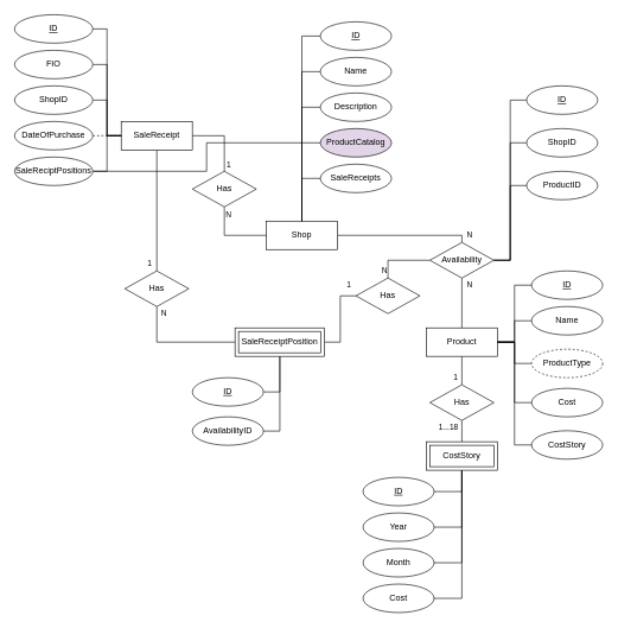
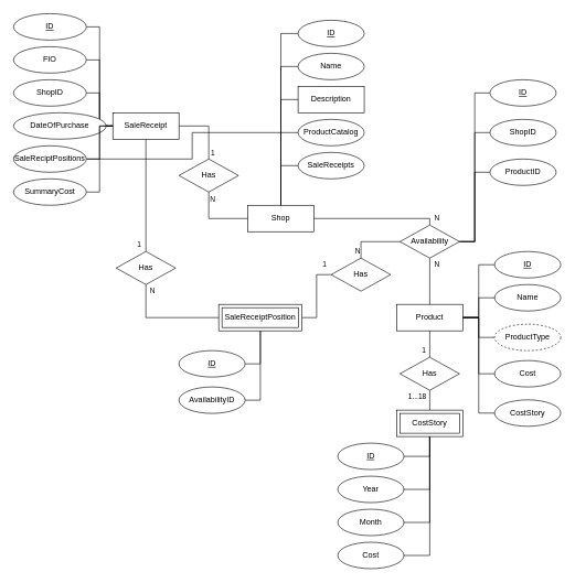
  <mxCell id="0" />
  <mxCell id="1" parent="0" />
  <mxCell id="2" value="1" style="edgeStyle=orthogonalEdgeStyle;rounded=0;orthogonalLoop=1;jettySize=auto;html=1;exitX=0.5;exitY=1;exitDx=0;exitDy=0;entryX=0.5;entryY=0;entryDx=0;entryDy=0;endArrow=none;endFill=0;" edge="1" parent="1" source="5" target="33"><mxGeometry x="0.882" y="-10" relative="1" as="geometry"><mxPoint as="offset" /></mxGeometry></mxCell>
  <mxCell id="3" style="edgeStyle=orthogonalEdgeStyle;rounded=0;orthogonalLoop=1;jettySize=auto;html=1;exitX=1;exitY=0.5;exitDx=0;exitDy=0;entryX=0.5;entryY=0;entryDx=0;entryDy=0;endArrow=none;endFill=0;" edge="1" parent="1" source="5" target="36"><mxGeometry relative="1" as="geometry" /></mxCell>
  <mxCell id="4" value="1" style="edgeLabel;html=1;align=center;verticalAlign=middle;resizable=0;points=[];" vertex="1" connectable="0" parent="3"><mxGeometry x="0.263" y="2" relative="1" as="geometry"><mxPoint x="3" y="25" as="offset" /></mxGeometry></mxCell>
  <mxCell id="5" value="SaleReceipt" style="whiteSpace=wrap;html=1;align=center;" vertex="1" parent="1"><mxGeometry x="170" y="170" width="100" height="40" as="geometry" /></mxCell>
  <mxCell id="6" value="N" style="edgeStyle=orthogonalEdgeStyle;rounded=0;orthogonalLoop=1;jettySize=auto;html=1;exitX=1;exitY=0.5;exitDx=0;exitDy=0;entryX=0.5;entryY=0;entryDx=0;entryDy=0;endArrow=none;endFill=0;" edge="1" parent="1" source="7" target="73"><mxGeometry x="0.897" y="11" relative="1" as="geometry"><mxPoint x="649" y="350" as="targetPoint" /><Array as="points"><mxPoint x="649" y="330" /></Array><mxPoint as="offset" /></mxGeometry></mxCell>
  <mxCell id="7" value="Shop" style="whiteSpace=wrap;html=1;align=center;" vertex="1" parent="1"><mxGeometry x="374" y="310" width="100" height="40" as="geometry" /></mxCell>
  <mxCell id="8" value="1" style="edgeStyle=orthogonalEdgeStyle;rounded=0;orthogonalLoop=1;jettySize=auto;html=1;exitX=0.5;exitY=1;exitDx=0;exitDy=0;entryX=0.5;entryY=0;entryDx=0;entryDy=0;endArrow=none;endFill=0;" edge="1" parent="1" source="9" target="49"><mxGeometry x="0.5" y="-9" relative="1" as="geometry"><mxPoint as="offset" /></mxGeometry></mxCell>
  <mxCell id="9" value="Product" style="whiteSpace=wrap;html=1;align=center;" vertex="1" parent="1"><mxGeometry x="599" y="460" width="100" height="40" as="geometry" /></mxCell>
  <mxCell id="10" style="edgeStyle=orthogonalEdgeStyle;rounded=0;orthogonalLoop=1;jettySize=auto;html=1;exitX=0;exitY=0.5;exitDx=0;exitDy=0;entryX=0.5;entryY=0;entryDx=0;entryDy=0;endArrow=none;endFill=0;" edge="1" parent="1" source="11" target="7"><mxGeometry relative="1" as="geometry" /></mxCell>
  <mxCell id="11" value="ID" style="ellipse;whiteSpace=wrap;html=1;align=center;fontStyle=4;" vertex="1" parent="1"><mxGeometry x="450" y="30" width="100" height="40" as="geometry" /></mxCell>
  <mxCell id="12" style="edgeStyle=orthogonalEdgeStyle;rounded=0;orthogonalLoop=1;jettySize=auto;html=1;exitX=0;exitY=0.5;exitDx=0;exitDy=0;entryX=0.5;entryY=0;entryDx=0;entryDy=0;endArrow=none;endFill=0;" edge="1" parent="1" source="13" target="7"><mxGeometry relative="1" as="geometry" /></mxCell>
  <mxCell id="13" value="Name" style="ellipse;whiteSpace=wrap;html=1;align=center;" vertex="1" parent="1"><mxGeometry x="450" y="80" width="100" height="40" as="geometry" /></mxCell>
  <mxCell id="14" style="edgeStyle=orthogonalEdgeStyle;rounded=0;orthogonalLoop=1;jettySize=auto;html=1;exitX=0;exitY=0.5;exitDx=0;exitDy=0;endArrow=none;endFill=0;entryX=0.5;entryY=0;entryDx=0;entryDy=0;" edge="1" parent="1" source="15" target="7"><mxGeometry relative="1" as="geometry"><mxPoint x="430" y="290" as="targetPoint" /></mxGeometry></mxCell>
- <mxCell id="15" value="Description" style="ellipse;whiteSpace=wrap;html=1;align=center;" vertex="1" parent="1"><mxGeometry x="450" y="130" width="100" height="40" as="geometry" /></mxCell>
+ <mxCell id="15" value="Description" style="whiteSpace=wrap;html=1;align=center;rounded=0;" vertex="1" parent="1"><mxGeometry x="450" y="130" width="100" height="40" as="geometry" /></mxCell>
  <mxCell id="16" style="edgeStyle=orthogonalEdgeStyle;rounded=0;orthogonalLoop=1;jettySize=auto;html=1;exitX=0;exitY=0.5;exitDx=0;exitDy=0;endArrow=none;endFill=0;" edge="1" parent="1" source="17" target="29"><mxGeometry relative="1" as="geometry" /></mxCell>
- <mxCell id="17" value="ProductCatalog" style="ellipse;whiteSpace=wrap;html=1;align=center;fillColor=#e1d5e7;" vertex="1" parent="1"><mxGeometry x="450" y="180" width="100" height="40" as="geometry" /></mxCell>
+ <mxCell id="17" value="ProductCatalog" style="ellipse;whiteSpace=wrap;html=1;align=center;" vertex="1" parent="1"><mxGeometry x="450" y="180" width="100" height="40" as="geometry" /></mxCell>
  <mxCell id="18" style="edgeStyle=orthogonalEdgeStyle;rounded=0;orthogonalLoop=1;jettySize=auto;html=1;exitX=0;exitY=0.5;exitDx=0;exitDy=0;entryX=0.5;entryY=0;entryDx=0;entryDy=0;endArrow=none;endFill=0;" edge="1" parent="1" source="19" target="7"><mxGeometry relative="1" as="geometry" /></mxCell>
  <mxCell id="19" value="SaleReceipts" style="ellipse;whiteSpace=wrap;html=1;align=center;" vertex="1" parent="1"><mxGeometry x="450" y="230" width="100" height="40" as="geometry" /></mxCell>
  <mxCell id="20" style="edgeStyle=orthogonalEdgeStyle;rounded=0;orthogonalLoop=1;jettySize=auto;html=1;exitX=1;exitY=0.5;exitDx=0;exitDy=0;entryX=0;entryY=0.5;entryDx=0;entryDy=0;endArrow=none;endFill=0;" edge="1" parent="1" source="21" target="5"><mxGeometry relative="1" as="geometry" /></mxCell>
  <mxCell id="21" value="ID" style="ellipse;whiteSpace=wrap;html=1;align=center;fontStyle=4;" vertex="1" parent="1"><mxGeometry width="110" height="40" as="geometry" x="20" y="20" /></mxCell>
  <mxCell id="22" style="edgeStyle=orthogonalEdgeStyle;rounded=0;orthogonalLoop=1;jettySize=auto;html=1;exitX=1;exitY=0.5;exitDx=0;exitDy=0;entryX=0;entryY=0.5;entryDx=0;entryDy=0;endArrow=none;endFill=0;" edge="1" parent="1" source="23" target="5"><mxGeometry relative="1" as="geometry" /></mxCell>
  <mxCell id="23" value="FIO" style="ellipse;whiteSpace=wrap;html=1;align=center;" vertex="1" parent="1"><mxGeometry y="70" width="110" height="40" as="geometry" x="20" /></mxCell>
  <mxCell id="24" style="edgeStyle=orthogonalEdgeStyle;rounded=0;orthogonalLoop=1;jettySize=auto;html=1;exitX=1;exitY=0.5;exitDx=0;exitDy=0;endArrow=none;endFill=0;entryX=0;entryY=0.5;entryDx=0;entryDy=0;" edge="1" parent="1" source="25" target="5"><mxGeometry relative="1" as="geometry"><mxPoint x="160" y="170" as="targetPoint" /></mxGeometry></mxCell>
  <mxCell id="25" value="ShopID" style="ellipse;whiteSpace=wrap;html=1;align=center;" vertex="1" parent="1"><mxGeometry y="120" width="110" height="40" as="geometry" x="20" /></mxCell>
  <mxCell id="26" style="edgeStyle=orthogonalEdgeStyle;rounded=0;orthogonalLoop=1;jettySize=auto;html=1;exitX=1;exitY=0.5;exitDx=0;exitDy=0;entryX=0;entryY=0.5;entryDx=0;entryDy=0;endArrow=none;endFill=0;dashed=1;" edge="1" parent="1" source="27" target="5"><mxGeometry relative="1" as="geometry" /></mxCell>
- <mxCell id="27" value="DateOfPurchase" style="ellipse;whiteSpace=wrap;html=1;align=center;" vertex="1" parent="1"><mxGeometry y="170" width="110" height="40" as="geometry" x="20" /></mxCell>
+ <mxCell id="27" value="DateOfPurchase" style="ellipse;whiteSpace=wrap;html=1;align=center;" vertex="1" parent="1"><mxGeometry x="20" y="170" width="140" height="40" as="geometry" /></mxCell>
  <mxCell id="28" style="edgeStyle=orthogonalEdgeStyle;rounded=0;orthogonalLoop=1;jettySize=auto;html=1;exitX=1;exitY=0.5;exitDx=0;exitDy=0;entryX=0;entryY=0.5;entryDx=0;entryDy=0;endArrow=none;endFill=0;" edge="1" parent="1" source="29" target="5"><mxGeometry relative="1" as="geometry" /></mxCell>
  <mxCell id="29" value="SaleReciptPositions" style="ellipse;whiteSpace=wrap;html=1;align=center;" vertex="1" parent="1"><mxGeometry y="220" width="110" height="40" as="geometry" x="20" /></mxCell>
+ <mxCell id="30" style="edgeStyle=orthogonalEdgeStyle;rounded=0;orthogonalLoop=1;jettySize=auto;html=1;exitX=1;exitY=0.5;exitDx=0;exitDy=0;entryX=0;entryY=0.5;entryDx=0;entryDy=0;endArrow=none;endFill=0;" edge="1" parent="1" source="31" target="5"><mxGeometry relative="1" as="geometry" /></mxCell>
+ <mxCell id="31" value="SummaryCost" style="ellipse;whiteSpace=wrap;html=1;align=center;" vertex="1" parent="1"><mxGeometry y="270" width="110" height="40" as="geometry" x="20" /></mxCell>
  <mxCell id="32" value="N" style="edgeStyle=orthogonalEdgeStyle;rounded=0;orthogonalLoop=1;jettySize=auto;html=1;exitX=0.5;exitY=1;exitDx=0;exitDy=0;entryX=0;entryY=0.5;entryDx=0;entryDy=0;endArrow=none;endFill=0;" edge="1" parent="1" source="33" target="39"><mxGeometry x="-0.875" y="10" relative="1" as="geometry"><mxPoint as="offset" /></mxGeometry></mxCell>
  <mxCell id="33" value="Has" style="shape=rhombus;perimeter=rhombusPerimeter;whiteSpace=wrap;html=1;align=center;" vertex="1" parent="1"><mxGeometry x="175" y="380" width="90" height="50" as="geometry" /></mxCell>
  <mxCell id="34" style="edgeStyle=orthogonalEdgeStyle;rounded=0;orthogonalLoop=1;jettySize=auto;html=1;exitX=0.5;exitY=1;exitDx=0;exitDy=0;entryX=0;entryY=0.5;entryDx=0;entryDy=0;endArrow=none;endFill=0;" edge="1" parent="1" source="36" target="7"><mxGeometry relative="1" as="geometry" /></mxCell>
  <mxCell id="35" value="N" style="edgeLabel;html=1;align=center;verticalAlign=middle;resizable=0;points=[];" vertex="1" connectable="0" parent="34"><mxGeometry x="-0.353" y="3" relative="1" as="geometry"><mxPoint x="2" y="-22" as="offset" /></mxGeometry></mxCell>
  <mxCell id="36" value="Has" style="shape=rhombus;perimeter=rhombusPerimeter;whiteSpace=wrap;html=1;align=center;" vertex="1" parent="1"><mxGeometry x="270" y="240" width="90" height="50" as="geometry" /></mxCell>
  <mxCell id="37" style="edgeStyle=orthogonalEdgeStyle;rounded=0;orthogonalLoop=1;jettySize=auto;html=1;exitX=0.5;exitY=1;exitDx=0;exitDy=0;entryX=1;entryY=0.5;entryDx=0;entryDy=0;endArrow=none;endFill=0;" edge="1" parent="1" source="39" target="68"><mxGeometry relative="1" as="geometry" /></mxCell>
  <mxCell id="38" value="1" style="edgeStyle=orthogonalEdgeStyle;rounded=0;orthogonalLoop=1;jettySize=auto;html=1;exitX=1;exitY=0.5;exitDx=0;exitDy=0;entryX=0;entryY=0.5;entryDx=0;entryDy=0;endArrow=none;endFill=0;" edge="1" parent="1" source="39" target="72"><mxGeometry x="0.817" y="15" relative="1" as="geometry"><mxPoint as="offset" /></mxGeometry></mxCell>
  <mxCell id="39" value="SaleReceiptPosition" style="shape=ext;margin=3;double=1;whiteSpace=wrap;html=1;align=center;" vertex="1" parent="1"><mxGeometry x="330" y="460" width="126" height="40" as="geometry" /></mxCell>
  <mxCell id="40" style="edgeStyle=orthogonalEdgeStyle;rounded=0;orthogonalLoop=1;jettySize=auto;html=1;exitX=1;exitY=0.5;exitDx=0;exitDy=0;entryX=0.5;entryY=1;entryDx=0;entryDy=0;endArrow=none;endFill=0;" edge="1" parent="1" source="41" target="50"><mxGeometry relative="1" as="geometry"><mxPoint x="644" y="650" as="targetPoint" /></mxGeometry></mxCell>
  <mxCell id="41" value="ID" style="ellipse;whiteSpace=wrap;html=1;align=center;fontStyle=4;" vertex="1" parent="1"><mxGeometry x="510" y="670" width="100" height="40" as="geometry" /></mxCell>
  <mxCell id="42" style="edgeStyle=orthogonalEdgeStyle;rounded=0;orthogonalLoop=1;jettySize=auto;html=1;exitX=1;exitY=0.5;exitDx=0;exitDy=0;endArrow=none;endFill=0;entryX=0.5;entryY=1;entryDx=0;entryDy=0;" edge="1" parent="1" source="43" target="50"><mxGeometry relative="1" as="geometry"><mxPoint x="644" y="650" as="targetPoint" /></mxGeometry></mxCell>
  <mxCell id="43" value="Year" style="ellipse;whiteSpace=wrap;html=1;align=center;" vertex="1" parent="1"><mxGeometry x="510" y="720" width="100" height="40" as="geometry" /></mxCell>
  <mxCell id="44" style="edgeStyle=orthogonalEdgeStyle;rounded=0;orthogonalLoop=1;jettySize=auto;html=1;exitX=1;exitY=0.5;exitDx=0;exitDy=0;entryX=0.5;entryY=1;entryDx=0;entryDy=0;endArrow=none;endFill=0;" edge="1" parent="1" source="45" target="50"><mxGeometry relative="1" as="geometry"><mxPoint x="644" y="650" as="targetPoint" /></mxGeometry></mxCell>
  <mxCell id="45" value="Month" style="ellipse;whiteSpace=wrap;html=1;align=center;" vertex="1" parent="1"><mxGeometry x="510" y="770" width="100" height="40" as="geometry" /></mxCell>
  <mxCell id="46" style="edgeStyle=orthogonalEdgeStyle;rounded=0;orthogonalLoop=1;jettySize=auto;html=1;exitX=1;exitY=0.5;exitDx=0;exitDy=0;endArrow=none;endFill=0;entryX=0.5;entryY=1;entryDx=0;entryDy=0;" edge="1" parent="1" source="47" target="50"><mxGeometry relative="1" as="geometry"><mxPoint x="660" y="660" as="targetPoint" /></mxGeometry></mxCell>
  <mxCell id="47" value="Cost" style="ellipse;whiteSpace=wrap;html=1;align=center;" vertex="1" parent="1"><mxGeometry x="510" y="820" width="100" height="40" as="geometry" /></mxCell>
  <mxCell id="48" value="1...18" style="edgeStyle=orthogonalEdgeStyle;rounded=0;orthogonalLoop=1;jettySize=auto;html=1;exitX=0.5;exitY=1;exitDx=0;exitDy=0;entryX=0.5;entryY=0;entryDx=0;entryDy=0;endArrow=none;endFill=0;" edge="1" parent="1" source="49" target="50"><mxGeometry x="-0.333" y="-19" relative="1" as="geometry"><mxPoint as="offset" /></mxGeometry></mxCell>
  <mxCell id="49" value="Has" style="shape=rhombus;perimeter=rhombusPerimeter;whiteSpace=wrap;html=1;align=center;" vertex="1" parent="1"><mxGeometry x="604" y="540" width="90" height="50" as="geometry" /></mxCell>
  <mxCell id="50" value="CostStory" style="shape=ext;margin=3;double=1;whiteSpace=wrap;html=1;align=center;" vertex="1" parent="1"><mxGeometry x="599" y="620" width="100" height="40" as="geometry" /></mxCell>
  <mxCell id="51" style="edgeStyle=orthogonalEdgeStyle;rounded=0;orthogonalLoop=1;jettySize=auto;html=1;exitX=0;exitY=0.5;exitDx=0;exitDy=0;entryX=1;entryY=0.5;entryDx=0;entryDy=0;endArrow=none;endFill=0;" edge="1" parent="1" source="52" target="9"><mxGeometry relative="1" as="geometry" /></mxCell>
  <mxCell id="52" value="ID" style="ellipse;whiteSpace=wrap;html=1;align=center;fontStyle=4;" vertex="1" parent="1"><mxGeometry x="747" y="380" width="100" height="40" as="geometry" /></mxCell>
  <mxCell id="53" style="edgeStyle=orthogonalEdgeStyle;rounded=0;orthogonalLoop=1;jettySize=auto;html=1;exitX=0;exitY=0.5;exitDx=0;exitDy=0;entryX=1;entryY=0.5;entryDx=0;entryDy=0;endArrow=none;endFill=0;" edge="1" parent="1" source="54" target="9"><mxGeometry relative="1" as="geometry" /></mxCell>
  <mxCell id="54" value="Name" style="ellipse;whiteSpace=wrap;html=1;align=center;" vertex="1" parent="1"><mxGeometry x="747" y="430" width="100" height="40" as="geometry" /></mxCell>
  <mxCell id="55" style="edgeStyle=orthogonalEdgeStyle;rounded=0;orthogonalLoop=1;jettySize=auto;html=1;exitX=0;exitY=0.5;exitDx=0;exitDy=0;entryX=1;entryY=0.5;entryDx=0;entryDy=0;endArrow=none;endFill=0;" edge="1" parent="1" source="56" target="9"><mxGeometry relative="1" as="geometry" /></mxCell>
  <mxCell id="56" value="ProductType" style="ellipse;whiteSpace=wrap;html=1;align=center;dashed=1;" vertex="1" parent="1"><mxGeometry x="747" y="490" width="100" height="40" as="geometry" /></mxCell>
  <mxCell id="57" style="edgeStyle=orthogonalEdgeStyle;rounded=0;orthogonalLoop=1;jettySize=auto;html=1;exitX=0;exitY=0.5;exitDx=0;exitDy=0;entryX=1;entryY=0.5;entryDx=0;entryDy=0;endArrow=none;endFill=0;" edge="1" parent="1" source="58" target="9"><mxGeometry relative="1" as="geometry" /></mxCell>
  <mxCell id="58" value="Cost" style="ellipse;whiteSpace=wrap;html=1;align=center;" vertex="1" parent="1"><mxGeometry x="747" y="545" width="100" height="40" as="geometry" /></mxCell>
  <mxCell id="59" style="edgeStyle=orthogonalEdgeStyle;rounded=0;orthogonalLoop=1;jettySize=auto;html=1;exitX=0;exitY=0.5;exitDx=0;exitDy=0;entryX=1;entryY=0.5;entryDx=0;entryDy=0;endArrow=none;endFill=0;" edge="1" parent="1" source="60" target="9"><mxGeometry relative="1" as="geometry" /></mxCell>
  <mxCell id="60" value="CostStory" style="ellipse;whiteSpace=wrap;html=1;align=center;" vertex="1" parent="1"><mxGeometry x="747" y="604.5" width="100" height="40" as="geometry" /></mxCell>
  <mxCell id="61" value="N" style="edgeStyle=orthogonalEdgeStyle;rounded=0;orthogonalLoop=1;jettySize=auto;html=1;entryX=0.5;entryY=0;entryDx=0;entryDy=0;endArrow=none;endFill=0;exitX=0.5;exitY=1;exitDx=0;exitDy=0;" edge="1" parent="1" source="73" target="9"><mxGeometry x="-0.714" y="11" relative="1" as="geometry"><mxPoint x="640" y="410" as="sourcePoint" /><mxPoint as="offset" /></mxGeometry></mxCell>
  <mxCell id="62" style="edgeStyle=orthogonalEdgeStyle;rounded=0;orthogonalLoop=1;jettySize=auto;html=1;exitX=0;exitY=0.5;exitDx=0;exitDy=0;entryX=1;entryY=0.5;entryDx=0;entryDy=0;endArrow=none;endFill=0;" edge="1" parent="1" source="63" target="73"><mxGeometry relative="1" as="geometry"><mxPoint x="699" y="370" as="targetPoint" /></mxGeometry></mxCell>
  <mxCell id="63" value="ShopID" style="ellipse;whiteSpace=wrap;html=1;align=center;" vertex="1" parent="1"><mxGeometry x="740" y="180" width="100" height="40" as="geometry" /></mxCell>
  <mxCell id="64" style="edgeStyle=orthogonalEdgeStyle;rounded=0;orthogonalLoop=1;jettySize=auto;html=1;exitX=0;exitY=0.5;exitDx=0;exitDy=0;entryX=1;entryY=0.5;entryDx=0;entryDy=0;endArrow=none;endFill=0;" edge="1" parent="1" source="65" target="73"><mxGeometry relative="1" as="geometry"><mxPoint x="699" y="370" as="targetPoint" /></mxGeometry></mxCell>
  <mxCell id="65" value="ProductID" style="ellipse;whiteSpace=wrap;html=1;align=center;" vertex="1" parent="1"><mxGeometry x="740" y="240" width="100" height="40" as="geometry" /></mxCell>
  <mxCell id="66" style="edgeStyle=orthogonalEdgeStyle;rounded=0;orthogonalLoop=1;jettySize=auto;html=1;exitX=0;exitY=0.5;exitDx=0;exitDy=0;entryX=1;entryY=0.5;entryDx=0;entryDy=0;endArrow=none;endFill=0;" edge="1" parent="1" source="67" target="73"><mxGeometry relative="1" as="geometry"><mxPoint x="699" y="370" as="targetPoint" /></mxGeometry></mxCell>
  <mxCell id="67" value="ID" style="ellipse;whiteSpace=wrap;html=1;align=center;fontStyle=4;" vertex="1" parent="1"><mxGeometry x="740" y="120" width="100" height="40" as="geometry" /></mxCell>
  <mxCell id="68" value="ID" style="ellipse;whiteSpace=wrap;html=1;align=center;fontStyle=4;" vertex="1" parent="1"><mxGeometry x="270" y="530" width="100" height="40" as="geometry" /></mxCell>
  <mxCell id="69" style="edgeStyle=orthogonalEdgeStyle;rounded=0;orthogonalLoop=1;jettySize=auto;html=1;exitX=1;exitY=0.5;exitDx=0;exitDy=0;entryX=0.5;entryY=1;entryDx=0;entryDy=0;endArrow=none;endFill=0;" edge="1" parent="1" source="70" target="39"><mxGeometry relative="1" as="geometry" /></mxCell>
  <mxCell id="70" value="AvailabilityID" style="ellipse;whiteSpace=wrap;html=1;align=center;" vertex="1" parent="1"><mxGeometry x="270" y="585" width="100" height="40" as="geometry" /></mxCell>
  <mxCell id="71" value="N" style="edgeStyle=orthogonalEdgeStyle;rounded=0;orthogonalLoop=1;jettySize=auto;html=1;exitX=0.5;exitY=0;exitDx=0;exitDy=0;entryX=0;entryY=0.5;entryDx=0;entryDy=0;endArrow=none;endFill=0;" edge="1" parent="1" source="72" target="73"><mxGeometry x="-0.73" y="5" relative="1" as="geometry"><mxPoint x="599" y="370" as="targetPoint" /><mxPoint as="offset" /></mxGeometry></mxCell>
  <mxCell id="72" value="Has" style="shape=rhombus;perimeter=rhombusPerimeter;whiteSpace=wrap;html=1;align=center;" vertex="1" parent="1"><mxGeometry x="500" y="390" width="90" height="50" as="geometry" /></mxCell>
  <mxCell id="73" value="Availability" style="shape=rhombus;perimeter=rhombusPerimeter;whiteSpace=wrap;html=1;align=center;" vertex="1" parent="1"><mxGeometry x="604" y="340" width="90" height="50" as="geometry" /></mxCell>
